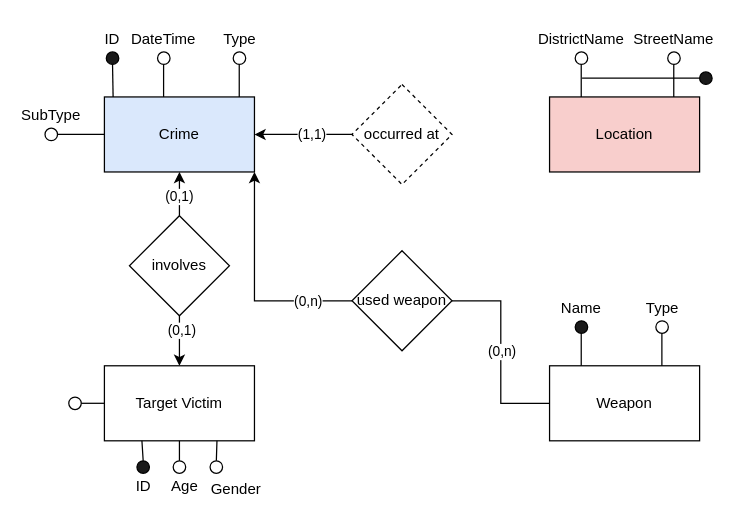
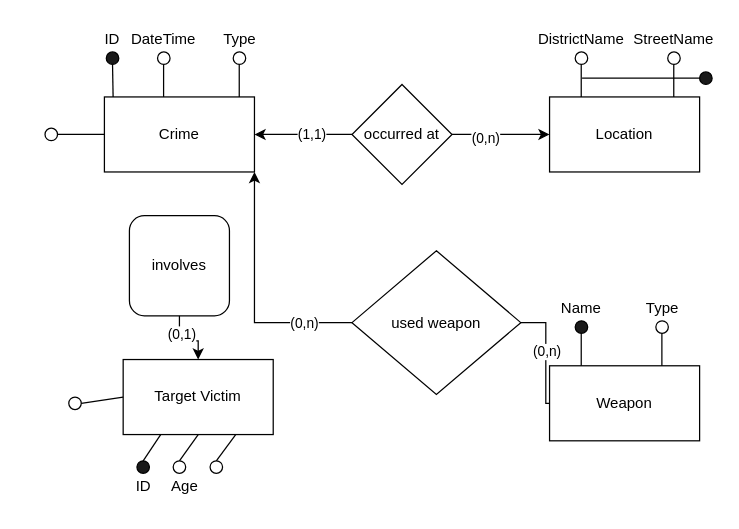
  <mxCell id="0" />
  <mxCell id="1" parent="0" />
- <mxCell id="2" value="Crime" style="rounded=0;whiteSpace=wrap;html=1;fillColor=#dae8fc;" parent="1" vertex="1"><mxGeometry x="83" y="77" width="120" height="60" as="geometry" /></mxCell>
- <mxCell id="3" value="Target Victim" style="rounded=0;whiteSpace=wrap;html=1;" parent="1" vertex="1"><mxGeometry x="83" y="292" width="120" height="60" as="geometry" /></mxCell>
- <mxCell id="4" value="Location" style="rounded=0;whiteSpace=wrap;html=1;fillColor=#f8cecc;" parent="1" vertex="1"><mxGeometry x="439" y="77" width="120" height="60" as="geometry" /></mxCell>
+ <mxCell id="2" value="Crime" style="rounded=0;whiteSpace=wrap;html=1;" parent="1" vertex="1"><mxGeometry x="83" y="77" width="120" height="60" as="geometry" /></mxCell>
+ <mxCell id="3" value="Target Victim" style="rounded=0;whiteSpace=wrap;html=1;" parent="1" vertex="1"><mxGeometry x="98" y="287" width="120" height="60" as="geometry" /></mxCell>
+ <mxCell id="4" value="Location" style="rounded=0;whiteSpace=wrap;html=1;" parent="1" vertex="1"><mxGeometry x="439" y="77" width="120" height="60" as="geometry" /></mxCell>
  <mxCell id="5" value="" style="ellipse;whiteSpace=wrap;html=1;aspect=fixed;fillStyle=solid;fillColor=#1A1A1A;" parent="1" vertex="1"><mxGeometry x="84.5" y="41" width="10" height="10" as="geometry" /></mxCell>
  <mxCell id="6" value="ID" style="text;html=1;align=center;verticalAlign=middle;whiteSpace=wrap;rounded=0;" parent="1" vertex="1"><mxGeometry x="69" y="20" width="41" height="21" as="geometry" /></mxCell>
  <mxCell id="7" value="" style="ellipse;whiteSpace=wrap;html=1;aspect=fixed;" parent="1" vertex="1"><mxGeometry x="125.5" y="41" width="10" height="10" as="geometry" /></mxCell>
  <mxCell id="8" value="DateTime" style="text;html=1;align=center;verticalAlign=middle;whiteSpace=wrap;rounded=0;" parent="1" vertex="1"><mxGeometry x="110" y="20" width="41" height="21" as="geometry" /></mxCell>
  <mxCell id="9" value="" style="ellipse;whiteSpace=wrap;html=1;aspect=fixed;" parent="1" vertex="1"><mxGeometry x="186" y="41" width="10" height="10" as="geometry" /></mxCell>
  <mxCell id="10" value="Type" style="text;html=1;align=center;verticalAlign=middle;whiteSpace=wrap;rounded=0;" parent="1" vertex="1"><mxGeometry x="170.5" y="20" width="41" height="21" as="geometry" /></mxCell>
  <mxCell id="11" value="" style="ellipse;whiteSpace=wrap;html=1;aspect=fixed;" parent="1" vertex="1"><mxGeometry x="35.5" y="102" width="10" height="10" as="geometry" /></mxCell>
- <mxCell id="12" value="SubType" style="text;html=1;align=center;verticalAlign=middle;whiteSpace=wrap;rounded=0;" parent="1" vertex="1"><mxGeometry x="20" y="81" width="41" height="21" as="geometry" /></mxCell>
  <mxCell id="13" value="Weapon" style="rounded=0;whiteSpace=wrap;html=1;" parent="1" vertex="1"><mxGeometry x="439" y="292" width="120" height="60" as="geometry" /></mxCell>
  <mxCell id="14" value="" style="endArrow=none;html=1;rounded=0;entryX=0.5;entryY=1;entryDx=0;entryDy=0;exitX=0.058;exitY=0;exitDx=0;exitDy=0;exitPerimeter=0;" parent="1" source="2" target="5" edge="1"><mxGeometry width="50" height="50" relative="1" as="geometry"><mxPoint x="84" y="107" as="sourcePoint" /><mxPoint x="134" y="57" as="targetPoint" /></mxGeometry></mxCell>
  <mxCell id="15" value="" style="endArrow=none;html=1;rounded=0;entryX=0.5;entryY=1;entryDx=0;entryDy=0;exitX=0.058;exitY=0;exitDx=0;exitDy=0;exitPerimeter=0;" parent="1" edge="1"><mxGeometry width="50" height="50" relative="1" as="geometry"><mxPoint x="130.33" y="77" as="sourcePoint" /><mxPoint x="130.33" y="51" as="targetPoint" /></mxGeometry></mxCell>
  <mxCell id="16" value="" style="endArrow=none;html=1;rounded=0;entryX=0.5;entryY=1;entryDx=0;entryDy=0;exitX=0.058;exitY=0;exitDx=0;exitDy=0;exitPerimeter=0;" parent="1" edge="1"><mxGeometry width="50" height="50" relative="1" as="geometry"><mxPoint x="190.83" y="77" as="sourcePoint" /><mxPoint x="190.83" y="51" as="targetPoint" /></mxGeometry></mxCell>
  <mxCell id="17" value="" style="endArrow=none;html=1;rounded=0;exitX=0;exitY=0.5;exitDx=0;exitDy=0;entryX=1;entryY=0.5;entryDx=0;entryDy=0;" parent="1" source="2" target="11" edge="1"><mxGeometry width="50" height="50" relative="1" as="geometry"><mxPoint x="-11" y="110" as="sourcePoint" /><mxPoint x="24" y="86" as="targetPoint" /></mxGeometry></mxCell>
  <mxCell id="18" value="" style="ellipse;whiteSpace=wrap;html=1;aspect=fixed;" parent="1" vertex="1"><mxGeometry x="524" y="256" width="10" height="10" as="geometry" /></mxCell>
  <mxCell id="19" value="Type" style="text;html=1;align=center;verticalAlign=middle;whiteSpace=wrap;rounded=0;" parent="1" vertex="1"><mxGeometry x="508.5" y="235" width="41" height="21" as="geometry" /></mxCell>
  <mxCell id="20" value="" style="endArrow=none;html=1;rounded=0;entryX=0.5;entryY=1;entryDx=0;entryDy=0;exitX=0.058;exitY=0;exitDx=0;exitDy=0;exitPerimeter=0;" parent="1" edge="1"><mxGeometry width="50" height="50" relative="1" as="geometry"><mxPoint x="528.83" y="292" as="sourcePoint" /><mxPoint x="528.83" y="266" as="targetPoint" /></mxGeometry></mxCell>
  <mxCell id="21" value="" style="ellipse;whiteSpace=wrap;html=1;aspect=fixed;fillStyle=solid;fillColor=none;" parent="1" vertex="1"><mxGeometry x="459.5" y="41" width="10" height="10" as="geometry" /></mxCell>
  <mxCell id="22" value="DistrictName" style="text;html=1;align=center;verticalAlign=middle;whiteSpace=wrap;rounded=0;" parent="1" vertex="1"><mxGeometry x="444" y="20" width="41" height="21" as="geometry" /></mxCell>
  <mxCell id="23" value="" style="endArrow=none;html=1;rounded=0;entryX=0.5;entryY=1;entryDx=0;entryDy=0;exitX=0.058;exitY=0;exitDx=0;exitDy=0;exitPerimeter=0;" parent="1" edge="1"><mxGeometry width="50" height="50" relative="1" as="geometry"><mxPoint x="464.33" y="77" as="sourcePoint" /><mxPoint x="464.33" y="51" as="targetPoint" /></mxGeometry></mxCell>
  <mxCell id="24" value="" style="ellipse;whiteSpace=wrap;html=1;aspect=fixed;fillStyle=solid;fillColor=#1A1A1A;" parent="1" vertex="1"><mxGeometry x="459.5" y="256" width="10" height="10" as="geometry" /></mxCell>
  <mxCell id="25" value="Name" style="text;html=1;align=center;verticalAlign=middle;whiteSpace=wrap;rounded=0;" parent="1" vertex="1"><mxGeometry x="444" y="235" width="41" height="21" as="geometry" /></mxCell>
  <mxCell id="26" value="" style="endArrow=none;html=1;rounded=0;entryX=0.5;entryY=1;entryDx=0;entryDy=0;exitX=0.058;exitY=0;exitDx=0;exitDy=0;exitPerimeter=0;" parent="1" edge="1"><mxGeometry width="50" height="50" relative="1" as="geometry"><mxPoint x="464.33" y="292" as="sourcePoint" /><mxPoint x="464.33" y="266" as="targetPoint" /></mxGeometry></mxCell>
  <mxCell id="27" value="" style="ellipse;whiteSpace=wrap;html=1;aspect=fixed;fillStyle=solid;fillColor=#1A1A1A;" parent="1" vertex="1"><mxGeometry x="109" y="368" width="10" height="10" as="geometry" /></mxCell>
  <mxCell id="28" value="ID" style="text;html=1;align=center;verticalAlign=middle;whiteSpace=wrap;rounded=0;" parent="1" vertex="1"><mxGeometry x="93.5" y="378" width="41" height="21" as="geometry" /></mxCell>
  <mxCell id="29" value="" style="ellipse;whiteSpace=wrap;html=1;aspect=fixed;" parent="1" vertex="1"><mxGeometry x="138" y="368" width="10" height="10" as="geometry" /></mxCell>
  <mxCell id="30" value="Age" style="text;html=1;align=center;verticalAlign=middle;whiteSpace=wrap;rounded=0;" parent="1" vertex="1"><mxGeometry x="126.5" y="378" width="41" height="21" as="geometry" /></mxCell>
  <mxCell id="31" value="" style="ellipse;whiteSpace=wrap;html=1;aspect=fixed;" parent="1" vertex="1"><mxGeometry x="167.5" y="368" width="10" height="10" as="geometry" /></mxCell>
  <mxCell id="32" value="" style="endArrow=none;html=1;rounded=0;entryX=0.5;entryY=1;entryDx=0;entryDy=0;exitX=0.5;exitY=0;exitDx=0;exitDy=0;" parent="1" source="29" target="3" edge="1"><mxGeometry width="50" height="50" relative="1" as="geometry"><mxPoint x="300.83" y="435" as="sourcePoint" /><mxPoint x="300.83" y="409" as="targetPoint" /></mxGeometry></mxCell>
  <mxCell id="33" value="" style="ellipse;whiteSpace=wrap;html=1;aspect=fixed;" parent="1" vertex="1"><mxGeometry x="54.5" y="317" width="10" height="10" as="geometry" /></mxCell>
- <mxCell id="34" value="Gender" style="text;html=1;align=center;verticalAlign=middle;whiteSpace=wrap;rounded=0;" parent="1" vertex="1"><mxGeometry x="167.5" y="380" width="41" height="21" as="geometry" /></mxCell>
  <mxCell id="35" value="" style="endArrow=none;html=1;rounded=0;entryX=1;entryY=0.5;entryDx=0;entryDy=0;exitX=0;exitY=0.5;exitDx=0;exitDy=0;" parent="1" source="3" target="33" edge="1"><mxGeometry width="50" height="50" relative="1" as="geometry"><mxPoint x="383.83" y="435" as="sourcePoint" /><mxPoint x="383.83" y="409" as="targetPoint" /></mxGeometry></mxCell>
  <mxCell id="36" value="" style="ellipse;whiteSpace=wrap;html=1;aspect=fixed;fillStyle=solid;fillColor=none;" parent="1" vertex="1"><mxGeometry x="533.5" y="41" width="10" height="10" as="geometry" /></mxCell>
  <mxCell id="37" value="StreetName" style="text;html=1;align=center;verticalAlign=middle;whiteSpace=wrap;rounded=0;" parent="1" vertex="1"><mxGeometry x="518" y="20" width="41" height="21" as="geometry" /></mxCell>
  <mxCell id="38" value="" style="endArrow=none;html=1;rounded=0;entryX=0.5;entryY=1;entryDx=0;entryDy=0;exitX=0.058;exitY=0;exitDx=0;exitDy=0;exitPerimeter=0;" parent="1" edge="1"><mxGeometry width="50" height="50" relative="1" as="geometry"><mxPoint x="538.33" y="77" as="sourcePoint" /><mxPoint x="538.33" y="51" as="targetPoint" /></mxGeometry></mxCell>
  <mxCell id="39" style="edgeStyle=orthogonalEdgeStyle;rounded=0;orthogonalLoop=1;jettySize=auto;html=1;entryX=1;entryY=0.5;entryDx=0;entryDy=0;" parent="1" source="43" target="2" edge="1"><mxGeometry relative="1" as="geometry" /></mxCell>
  <mxCell id="40" value="(1,1)" style="edgeLabel;html=1;align=center;verticalAlign=middle;resizable=0;points=[];" parent="39" vertex="1" connectable="0"><mxGeometry x="-0.153" y="-1" relative="1" as="geometry"><mxPoint as="offset" /></mxGeometry></mxCell>
- <mxCell id="43" value="occurred at" style="rhombus;whiteSpace=wrap;html=1;dashed=1;" parent="1" vertex="1"><mxGeometry x="281" y="67" width="80" height="80" as="geometry" /></mxCell>
+ <mxCell id="41" style="edgeStyle=orthogonalEdgeStyle;rounded=0;orthogonalLoop=1;jettySize=auto;html=1;entryX=0;entryY=0.5;entryDx=0;entryDy=0;" parent="1" source="43" target="4" edge="1"><mxGeometry relative="1" as="geometry" /></mxCell>
+ <mxCell id="42" value="(0,n)" style="edgeLabel;html=1;align=center;verticalAlign=middle;resizable=0;points=[];" parent="41" vertex="1" connectable="0"><mxGeometry x="-0.321" y="-2" relative="1" as="geometry"><mxPoint as="offset" /></mxGeometry></mxCell>
+ <mxCell id="43" value="occurred at" style="rhombus;whiteSpace=wrap;html=1;" parent="1" vertex="1"><mxGeometry x="281" y="67" width="80" height="80" as="geometry" /></mxCell>
  <mxCell id="44" value="" style="endArrow=none;html=1;rounded=0;entryX=0.25;entryY=1;entryDx=0;entryDy=0;exitX=0.5;exitY=0;exitDx=0;exitDy=0;" parent="1" source="27" target="3" edge="1"><mxGeometry width="50" height="50" relative="1" as="geometry"><mxPoint x="123" y="415" as="sourcePoint" /><mxPoint x="173" y="365" as="targetPoint" /></mxGeometry></mxCell>
  <mxCell id="45" value="" style="endArrow=none;html=1;rounded=0;entryX=0.75;entryY=1;entryDx=0;entryDy=0;exitX=0.5;exitY=0;exitDx=0;exitDy=0;" parent="1" source="31" target="3" edge="1"><mxGeometry width="50" height="50" relative="1" as="geometry"><mxPoint x="203" y="411" as="sourcePoint" /><mxPoint x="253" y="361" as="targetPoint" /></mxGeometry></mxCell>
- <mxCell id="46" style="edgeStyle=orthogonalEdgeStyle;rounded=0;orthogonalLoop=1;jettySize=auto;html=1;entryX=0.5;entryY=1;entryDx=0;entryDy=0;" parent="1" source="50" target="2" edge="1"><mxGeometry relative="1" as="geometry" /></mxCell>
- <mxCell id="47" value="(0,1)" style="edgeLabel;html=1;align=center;verticalAlign=middle;resizable=0;points=[];" parent="46" vertex="1" connectable="0"><mxGeometry x="0.173" y="1" relative="1" as="geometry"><mxPoint as="offset" /></mxGeometry></mxCell>
  <mxCell id="48" style="edgeStyle=orthogonalEdgeStyle;rounded=0;orthogonalLoop=1;jettySize=auto;html=1;" parent="1" source="50" target="3" edge="1"><mxGeometry relative="1" as="geometry" /></mxCell>
  <mxCell id="49" value="(0,1)" style="edgeLabel;html=1;align=center;verticalAlign=middle;resizable=0;points=[];" parent="48" vertex="1" connectable="0"><mxGeometry x="-0.46" y="1" relative="1" as="geometry"><mxPoint as="offset" /></mxGeometry></mxCell>
- <mxCell id="50" value="involves" style="rhombus;whiteSpace=wrap;html=1;" parent="1" vertex="1"><mxGeometry x="103" y="172" width="80" height="80" as="geometry" /></mxCell>
+ <mxCell id="50" value="involves" style="whiteSpace=wrap;html=1;rounded=1;" parent="1" vertex="1"><mxGeometry x="103" y="172" width="80" height="80" as="geometry" /></mxCell>
  <mxCell id="51" style="edgeStyle=orthogonalEdgeStyle;rounded=0;orthogonalLoop=1;jettySize=auto;html=1;entryX=1;entryY=1;entryDx=0;entryDy=0;" parent="1" source="55" target="2" edge="1"><mxGeometry relative="1" as="geometry" /></mxCell>
  <mxCell id="52" value="(0,n)" style="edgeLabel;html=1;align=center;verticalAlign=middle;resizable=0;points=[];" parent="51" vertex="1" connectable="0"><mxGeometry x="-0.607" relative="1" as="geometry"><mxPoint as="offset" /></mxGeometry></mxCell>
  <mxCell id="53" style="edgeStyle=orthogonalEdgeStyle;rounded=0;orthogonalLoop=1;jettySize=auto;html=1;entryX=0;entryY=0.5;entryDx=0;entryDy=0;endArrow=none;" parent="1" source="55" target="13" edge="1"><mxGeometry relative="1" as="geometry" /></mxCell>
  <mxCell id="54" value="(0,n)" style="edgeLabel;html=1;align=center;verticalAlign=middle;resizable=0;points=[];" parent="53" vertex="1" connectable="0"><mxGeometry x="-0.007" relative="1" as="geometry"><mxPoint as="offset" /></mxGeometry></mxCell>
- <mxCell id="55" value="used weapon" style="rhombus;whiteSpace=wrap;html=1;" parent="1" vertex="1"><mxGeometry x="281" y="200" width="80" height="80" as="geometry" /></mxCell>
+ <mxCell id="55" value="used weapon" style="rhombus;whiteSpace=wrap;html=1;" parent="1" vertex="1"><mxGeometry x="281" y="200" width="135" height="115" as="geometry" /></mxCell>
  <mxCell id="56" value="" style="ellipse;whiteSpace=wrap;html=1;aspect=fixed;fillStyle=solid;fillColor=#1A1A1A;" parent="1" vertex="1"><mxGeometry x="559" y="57" width="10" height="10" as="geometry" /></mxCell>
  <mxCell id="57" value="" style="endArrow=none;html=1;rounded=0;entryX=0;entryY=0.5;entryDx=0;entryDy=0;" parent="1" target="56" edge="1"><mxGeometry width="50" height="50" relative="1" as="geometry"><mxPoint x="465" y="62" as="sourcePoint" /><mxPoint x="548.33" y="61" as="targetPoint" /></mxGeometry></mxCell>
